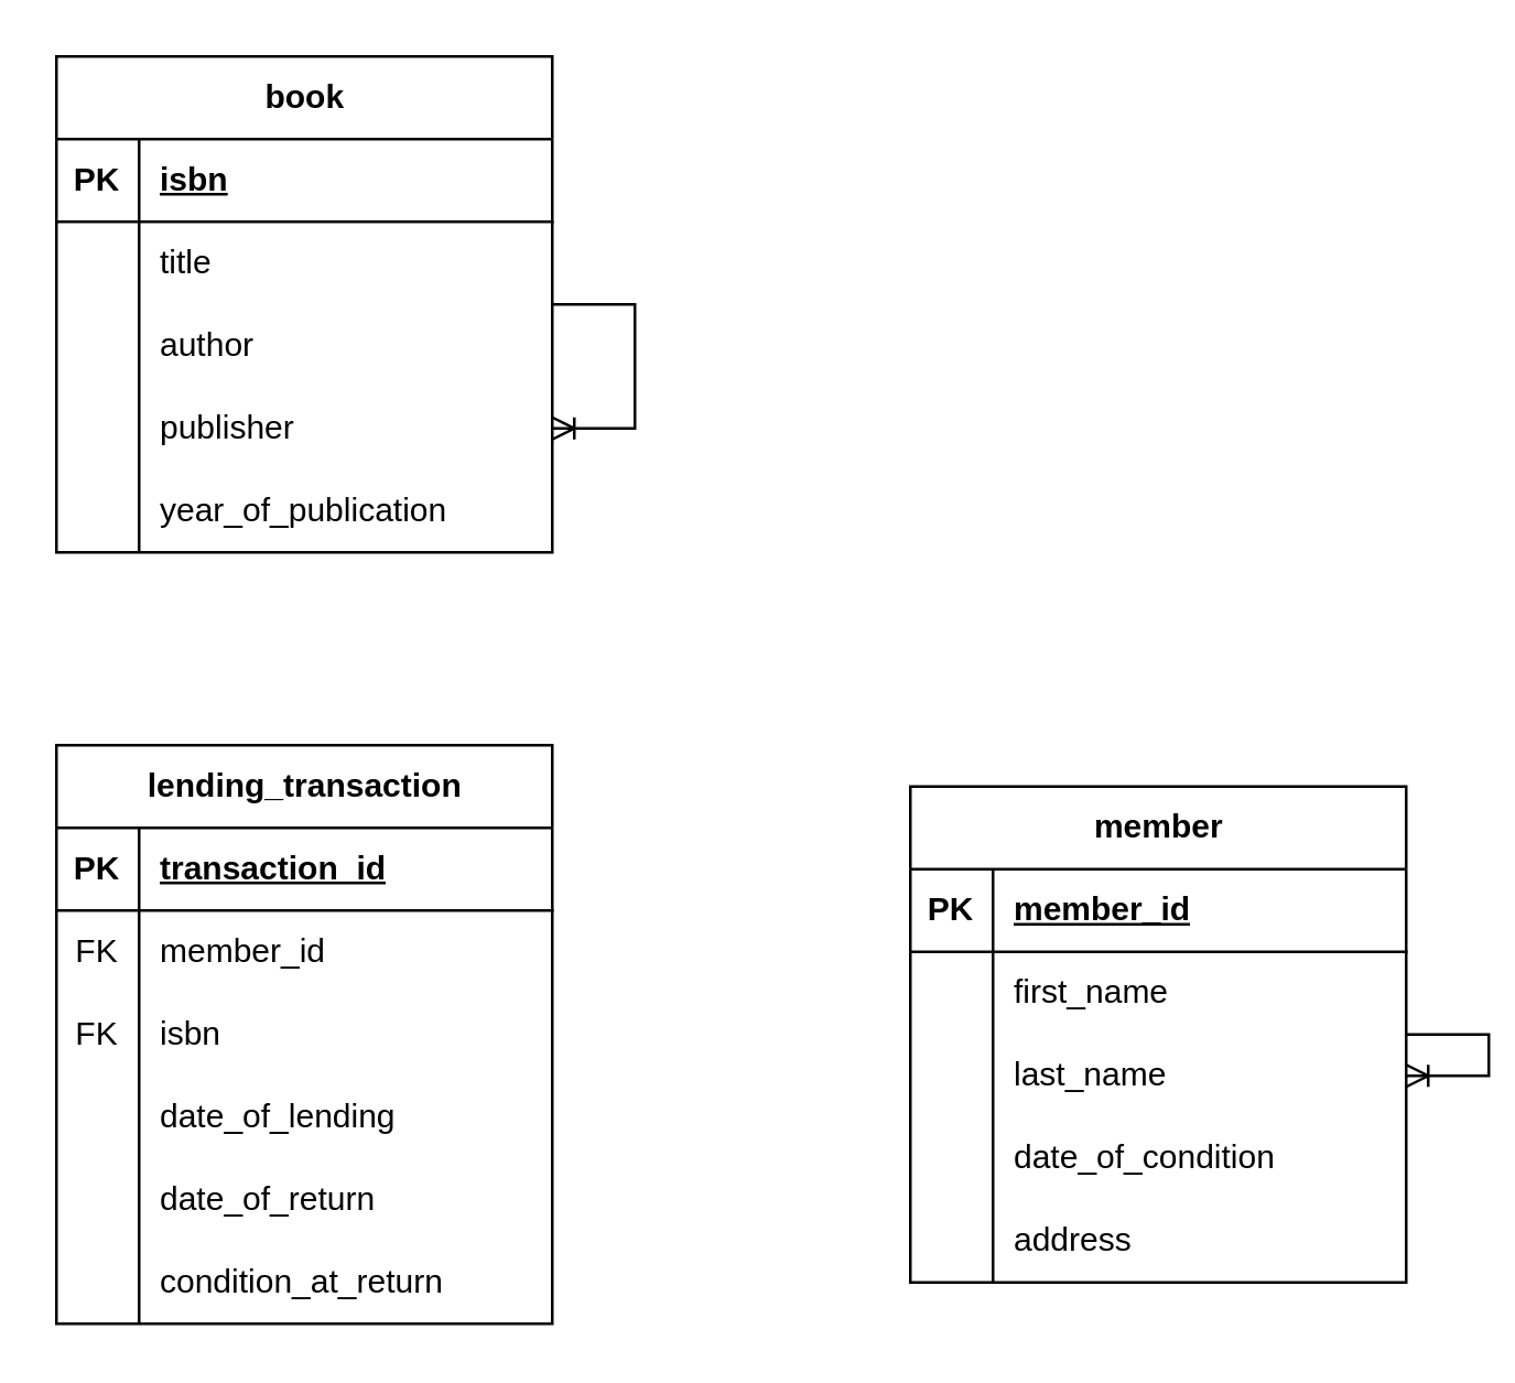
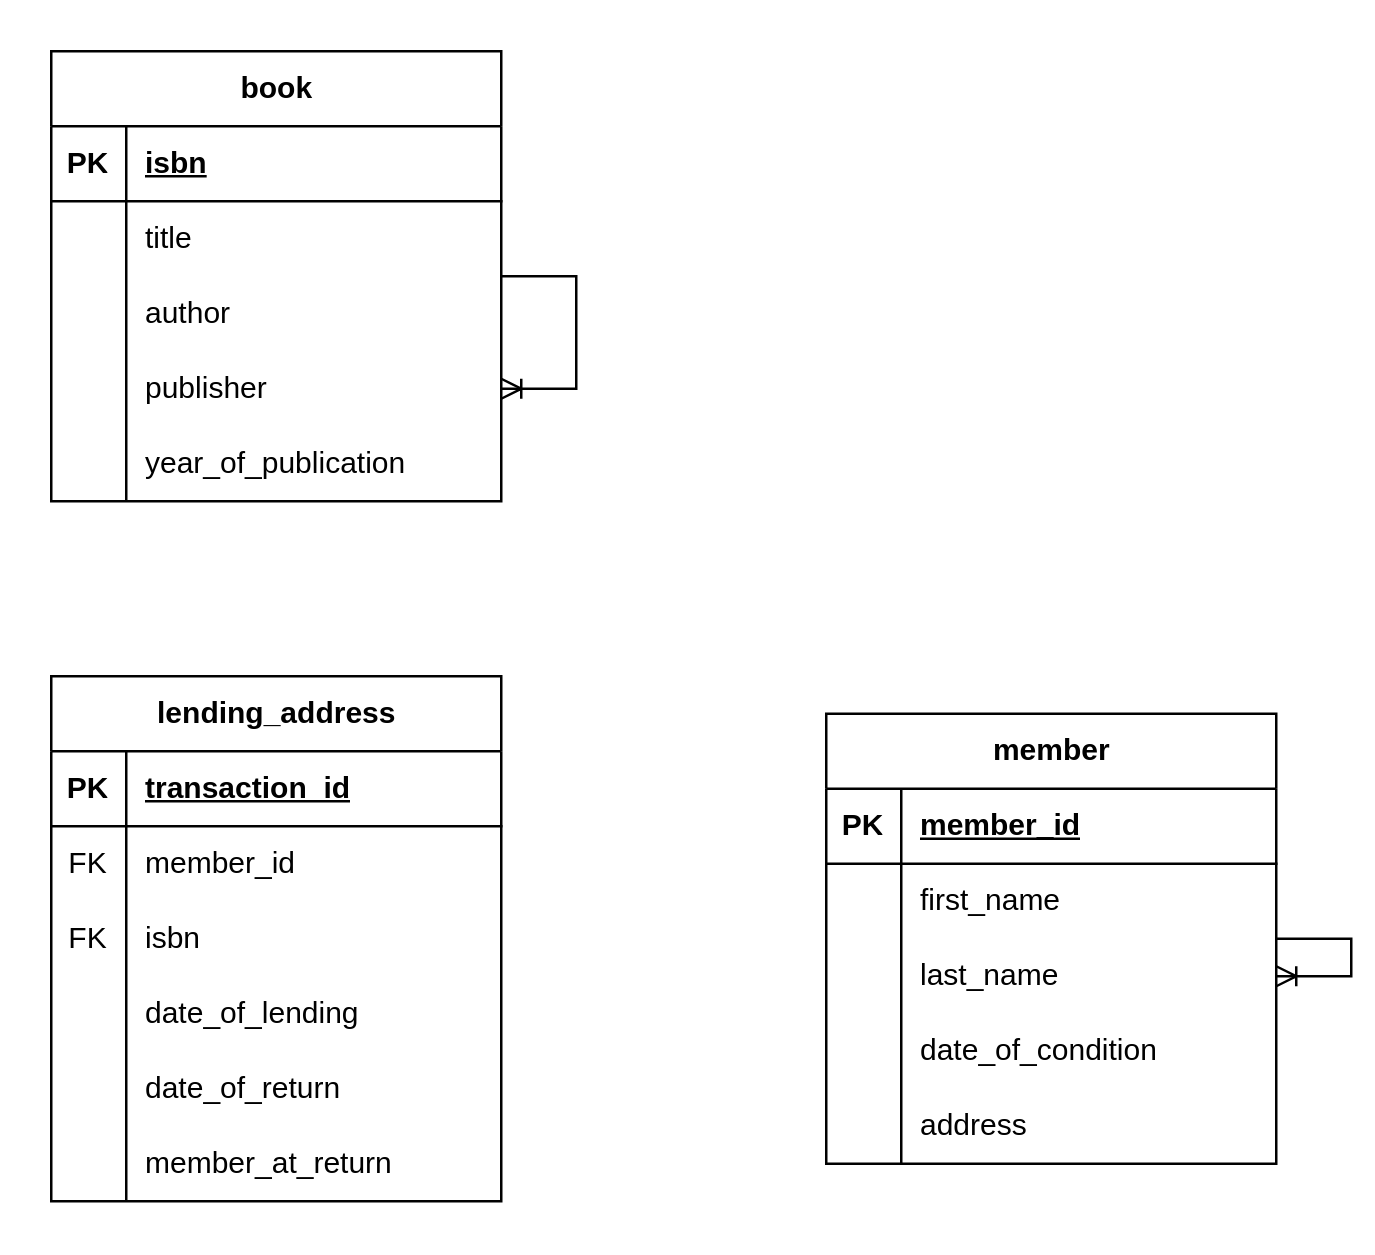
  <mxCell id="0" />
  <mxCell id="1" parent="0" />
  <mxCell id="2" value="book" style="shape=table;startSize=30;container=1;collapsible=1;childLayout=tableLayout;fixedRows=1;rowLines=0;fontStyle=1;align=center;resizeLast=1;html=1;" vertex="1" parent="1"><mxGeometry x="20" y="20" width="180" height="180" as="geometry" /></mxCell>
  <mxCell id="3" value="" style="shape=tableRow;horizontal=0;startSize=0;swimlaneHead=0;swimlaneBody=0;fillColor=none;collapsible=0;dropTarget=0;points=[[0,0.5],[1,0.5]];portConstraint=eastwest;top=0;left=0;right=0;bottom=1;" vertex="1" parent="2"><mxGeometry y="30" width="180" height="30" as="geometry" /></mxCell>
  <mxCell id="4" value="PK" style="shape=partialRectangle;connectable=0;fillColor=none;top=0;left=0;bottom=0;right=0;fontStyle=1;overflow=hidden;whiteSpace=wrap;html=1;" vertex="1" parent="3"><mxGeometry width="30" height="30" as="geometry"><mxRectangle width="30" height="30" as="alternateBounds" /></mxGeometry></mxCell>
  <mxCell id="5" value="isbn" style="shape=partialRectangle;connectable=0;fillColor=none;top=0;left=0;bottom=0;right=0;align=left;spacingLeft=6;fontStyle=5;overflow=hidden;whiteSpace=wrap;html=1;" vertex="1" parent="3"><mxGeometry x="30" width="150" height="30" as="geometry"><mxRectangle width="150" height="30" as="alternateBounds" /></mxGeometry></mxCell>
  <mxCell id="6" value="" style="shape=tableRow;horizontal=0;startSize=0;swimlaneHead=0;swimlaneBody=0;fillColor=none;collapsible=0;dropTarget=0;points=[[0,0.5],[1,0.5]];portConstraint=eastwest;top=0;left=0;right=0;bottom=0;" vertex="1" parent="2"><mxGeometry y="60" width="180" height="30" as="geometry" /></mxCell>
  <mxCell id="7" value="" style="shape=partialRectangle;connectable=0;fillColor=none;top=0;left=0;bottom=0;right=0;editable=1;overflow=hidden;whiteSpace=wrap;html=1;" vertex="1" parent="6"><mxGeometry width="30" height="30" as="geometry"><mxRectangle width="30" height="30" as="alternateBounds" /></mxGeometry></mxCell>
  <mxCell id="8" value="title" style="shape=partialRectangle;connectable=0;fillColor=none;top=0;left=0;bottom=0;right=0;align=left;spacingLeft=6;overflow=hidden;whiteSpace=wrap;html=1;" vertex="1" parent="6"><mxGeometry x="30" width="150" height="30" as="geometry"><mxRectangle width="150" height="30" as="alternateBounds" /></mxGeometry></mxCell>
  <mxCell id="9" value="" style="shape=tableRow;horizontal=0;startSize=0;swimlaneHead=0;swimlaneBody=0;fillColor=none;collapsible=0;dropTarget=0;points=[[0,0.5],[1,0.5]];portConstraint=eastwest;top=0;left=0;right=0;bottom=0;" vertex="1" parent="2"><mxGeometry y="90" width="180" height="30" as="geometry" /></mxCell>
  <mxCell id="10" value="" style="shape=partialRectangle;connectable=0;fillColor=none;top=0;left=0;bottom=0;right=0;editable=1;overflow=hidden;whiteSpace=wrap;html=1;" vertex="1" parent="9"><mxGeometry width="30" height="30" as="geometry"><mxRectangle width="30" height="30" as="alternateBounds" /></mxGeometry></mxCell>
  <mxCell id="11" value="author" style="shape=partialRectangle;connectable=0;fillColor=none;top=0;left=0;bottom=0;right=0;align=left;spacingLeft=6;overflow=hidden;whiteSpace=wrap;html=1;" vertex="1" parent="9"><mxGeometry x="30" width="150" height="30" as="geometry"><mxRectangle width="150" height="30" as="alternateBounds" /></mxGeometry></mxCell>
  <mxCell id="12" value="" style="shape=tableRow;horizontal=0;startSize=0;swimlaneHead=0;swimlaneBody=0;fillColor=none;collapsible=0;dropTarget=0;points=[[0,0.5],[1,0.5]];portConstraint=eastwest;top=0;left=0;right=0;bottom=0;" vertex="1" parent="2"><mxGeometry y="120" width="180" height="30" as="geometry" /></mxCell>
  <mxCell id="13" value="" style="shape=partialRectangle;connectable=0;fillColor=none;top=0;left=0;bottom=0;right=0;editable=1;overflow=hidden;whiteSpace=wrap;html=1;" vertex="1" parent="12"><mxGeometry width="30" height="30" as="geometry"><mxRectangle width="30" height="30" as="alternateBounds" /></mxGeometry></mxCell>
  <mxCell id="14" value="publisher" style="shape=partialRectangle;connectable=0;fillColor=none;top=0;left=0;bottom=0;right=0;align=left;spacingLeft=6;overflow=hidden;whiteSpace=wrap;html=1;" vertex="1" parent="12"><mxGeometry x="30" width="150" height="30" as="geometry"><mxRectangle width="150" height="30" as="alternateBounds" /></mxGeometry></mxCell>
  <mxCell id="15" value="" style="shape=tableRow;horizontal=0;startSize=0;swimlaneHead=0;swimlaneBody=0;fillColor=none;collapsible=0;dropTarget=0;points=[[0,0.5],[1,0.5]];portConstraint=eastwest;top=0;left=0;right=0;bottom=0;" vertex="1" parent="2"><mxGeometry y="150" width="180" height="30" as="geometry" /></mxCell>
  <mxCell id="16" value="" style="shape=partialRectangle;connectable=0;fillColor=none;top=0;left=0;bottom=0;right=0;editable=1;overflow=hidden;whiteSpace=wrap;html=1;" vertex="1" parent="15"><mxGeometry width="30" height="30" as="geometry"><mxRectangle width="30" height="30" as="alternateBounds" /></mxGeometry></mxCell>
  <mxCell id="17" value="year_of_publication" style="shape=partialRectangle;connectable=0;fillColor=none;top=0;left=0;bottom=0;right=0;align=left;spacingLeft=6;overflow=hidden;whiteSpace=wrap;html=1;" vertex="1" parent="15"><mxGeometry x="30" width="150" height="30" as="geometry"><mxRectangle width="150" height="30" as="alternateBounds" /></mxGeometry></mxCell>
  <mxCell id="18" value="member" style="shape=table;startSize=30;container=1;collapsible=1;childLayout=tableLayout;fixedRows=1;rowLines=0;fontStyle=1;align=center;resizeLast=1;html=1;" vertex="1" parent="1"><mxGeometry x="330" y="285" width="180" height="180" as="geometry" /></mxCell>
  <mxCell id="19" value="" style="shape=tableRow;horizontal=0;startSize=0;swimlaneHead=0;swimlaneBody=0;fillColor=none;collapsible=0;dropTarget=0;points=[[0,0.5],[1,0.5]];portConstraint=eastwest;top=0;left=0;right=0;bottom=1;" vertex="1" parent="18"><mxGeometry y="30" width="180" height="30" as="geometry" /></mxCell>
  <mxCell id="20" value="PK" style="shape=partialRectangle;connectable=0;fillColor=none;top=0;left=0;bottom=0;right=0;fontStyle=1;overflow=hidden;whiteSpace=wrap;html=1;" vertex="1" parent="19"><mxGeometry width="30" height="30" as="geometry"><mxRectangle width="30" height="30" as="alternateBounds" /></mxGeometry></mxCell>
  <mxCell id="21" value="member_id" style="shape=partialRectangle;connectable=0;fillColor=none;top=0;left=0;bottom=0;right=0;align=left;spacingLeft=6;fontStyle=5;overflow=hidden;whiteSpace=wrap;html=1;" vertex="1" parent="19"><mxGeometry x="30" width="150" height="30" as="geometry"><mxRectangle width="150" height="30" as="alternateBounds" /></mxGeometry></mxCell>
  <mxCell id="22" value="" style="shape=tableRow;horizontal=0;startSize=0;swimlaneHead=0;swimlaneBody=0;fillColor=none;collapsible=0;dropTarget=0;points=[[0,0.5],[1,0.5]];portConstraint=eastwest;top=0;left=0;right=0;bottom=0;" vertex="1" parent="18"><mxGeometry y="60" width="180" height="30" as="geometry" /></mxCell>
  <mxCell id="23" value="" style="shape=partialRectangle;connectable=0;fillColor=none;top=0;left=0;bottom=0;right=0;editable=1;overflow=hidden;whiteSpace=wrap;html=1;" vertex="1" parent="22"><mxGeometry width="30" height="30" as="geometry"><mxRectangle width="30" height="30" as="alternateBounds" /></mxGeometry></mxCell>
  <mxCell id="24" value="first_name" style="shape=partialRectangle;connectable=0;fillColor=none;top=0;left=0;bottom=0;right=0;align=left;spacingLeft=6;overflow=hidden;whiteSpace=wrap;html=1;" vertex="1" parent="22"><mxGeometry x="30" width="150" height="30" as="geometry"><mxRectangle width="150" height="30" as="alternateBounds" /></mxGeometry></mxCell>
  <mxCell id="25" value="" style="shape=tableRow;horizontal=0;startSize=0;swimlaneHead=0;swimlaneBody=0;fillColor=none;collapsible=0;dropTarget=0;points=[[0,0.5],[1,0.5]];portConstraint=eastwest;top=0;left=0;right=0;bottom=0;" vertex="1" parent="18"><mxGeometry y="90" width="180" height="30" as="geometry" /></mxCell>
  <mxCell id="26" value="" style="shape=partialRectangle;connectable=0;fillColor=none;top=0;left=0;bottom=0;right=0;editable=1;overflow=hidden;whiteSpace=wrap;html=1;" vertex="1" parent="25"><mxGeometry width="30" height="30" as="geometry"><mxRectangle width="30" height="30" as="alternateBounds" /></mxGeometry></mxCell>
  <mxCell id="27" value="last_name" style="shape=partialRectangle;connectable=0;fillColor=none;top=0;left=0;bottom=0;right=0;align=left;spacingLeft=6;overflow=hidden;whiteSpace=wrap;html=1;" vertex="1" parent="25"><mxGeometry x="30" width="150" height="30" as="geometry"><mxRectangle width="150" height="30" as="alternateBounds" /></mxGeometry></mxCell>
  <mxCell id="28" value="" style="shape=tableRow;horizontal=0;startSize=0;swimlaneHead=0;swimlaneBody=0;fillColor=none;collapsible=0;dropTarget=0;points=[[0,0.5],[1,0.5]];portConstraint=eastwest;top=0;left=0;right=0;bottom=0;" vertex="1" parent="18"><mxGeometry y="120" width="180" height="30" as="geometry" /></mxCell>
  <mxCell id="29" value="" style="shape=partialRectangle;connectable=0;fillColor=none;top=0;left=0;bottom=0;right=0;editable=1;overflow=hidden;whiteSpace=wrap;html=1;" vertex="1" parent="28"><mxGeometry width="30" height="30" as="geometry"><mxRectangle width="30" height="30" as="alternateBounds" /></mxGeometry></mxCell>
  <mxCell id="30" value="date_of_condition" style="shape=partialRectangle;connectable=0;fillColor=none;top=0;left=0;bottom=0;right=0;align=left;spacingLeft=6;overflow=hidden;whiteSpace=wrap;html=1;" vertex="1" parent="28"><mxGeometry x="30" width="150" height="30" as="geometry"><mxRectangle width="150" height="30" as="alternateBounds" /></mxGeometry></mxCell>
  <mxCell id="31" value="" style="shape=tableRow;horizontal=0;startSize=0;swimlaneHead=0;swimlaneBody=0;fillColor=none;collapsible=0;dropTarget=0;points=[[0,0.5],[1,0.5]];portConstraint=eastwest;top=0;left=0;right=0;bottom=0;" vertex="1" parent="18"><mxGeometry y="150" width="180" height="30" as="geometry" /></mxCell>
  <mxCell id="32" value="" style="shape=partialRectangle;connectable=0;fillColor=none;top=0;left=0;bottom=0;right=0;editable=1;overflow=hidden;whiteSpace=wrap;html=1;" vertex="1" parent="31"><mxGeometry width="30" height="30" as="geometry"><mxRectangle width="30" height="30" as="alternateBounds" /></mxGeometry></mxCell>
  <mxCell id="33" value="address" style="shape=partialRectangle;connectable=0;fillColor=none;top=0;left=0;bottom=0;right=0;align=left;spacingLeft=6;overflow=hidden;whiteSpace=wrap;html=1;" vertex="1" parent="31"><mxGeometry x="30" width="150" height="30" as="geometry"><mxRectangle width="150" height="30" as="alternateBounds" /></mxGeometry></mxCell>
- <mxCell id="34" value="lending_transaction" style="shape=table;startSize=30;container=1;collapsible=1;childLayout=tableLayout;fixedRows=1;rowLines=0;fontStyle=1;align=center;resizeLast=1;html=1;" vertex="1" parent="1"><mxGeometry x="20" y="270" width="180" height="210" as="geometry" /></mxCell>
+ <mxCell id="34" value="lending_address" style="shape=table;startSize=30;container=1;collapsible=1;childLayout=tableLayout;fixedRows=1;rowLines=0;fontStyle=1;align=center;resizeLast=1;html=1;" vertex="1" parent="1"><mxGeometry x="20" y="270" width="180" height="210" as="geometry" /></mxCell>
  <mxCell id="35" value="" style="shape=tableRow;horizontal=0;startSize=0;swimlaneHead=0;swimlaneBody=0;fillColor=none;collapsible=0;dropTarget=0;points=[[0,0.5],[1,0.5]];portConstraint=eastwest;top=0;left=0;right=0;bottom=1;" vertex="1" parent="34"><mxGeometry y="30" width="180" height="30" as="geometry" /></mxCell>
  <mxCell id="36" value="PK" style="shape=partialRectangle;connectable=0;fillColor=none;top=0;left=0;bottom=0;right=0;fontStyle=1;overflow=hidden;whiteSpace=wrap;html=1;" vertex="1" parent="35"><mxGeometry width="30" height="30" as="geometry"><mxRectangle width="30" height="30" as="alternateBounds" /></mxGeometry></mxCell>
  <mxCell id="37" value="transaction_id" style="shape=partialRectangle;connectable=0;fillColor=none;top=0;left=0;bottom=0;right=0;align=left;spacingLeft=6;fontStyle=5;overflow=hidden;whiteSpace=wrap;html=1;" vertex="1" parent="35"><mxGeometry x="30" width="150" height="30" as="geometry"><mxRectangle width="150" height="30" as="alternateBounds" /></mxGeometry></mxCell>
  <mxCell id="38" value="" style="shape=tableRow;horizontal=0;startSize=0;swimlaneHead=0;swimlaneBody=0;fillColor=none;collapsible=0;dropTarget=0;points=[[0,0.5],[1,0.5]];portConstraint=eastwest;top=0;left=0;right=0;bottom=0;" vertex="1" parent="34"><mxGeometry y="60" width="180" height="30" as="geometry" /></mxCell>
  <mxCell id="39" value="FK" style="shape=partialRectangle;connectable=0;fillColor=none;top=0;left=0;bottom=0;right=0;fontStyle=0;overflow=hidden;whiteSpace=wrap;html=1;" vertex="1" parent="38"><mxGeometry width="30" height="30" as="geometry"><mxRectangle width="30" height="30" as="alternateBounds" /></mxGeometry></mxCell>
  <mxCell id="40" value="member_id" style="shape=partialRectangle;connectable=0;fillColor=none;top=0;left=0;bottom=0;right=0;align=left;spacingLeft=6;fontStyle=0;overflow=hidden;whiteSpace=wrap;html=1;" vertex="1" parent="38"><mxGeometry x="30" width="150" height="30" as="geometry"><mxRectangle width="150" height="30" as="alternateBounds" /></mxGeometry></mxCell>
  <mxCell id="41" value="" style="shape=tableRow;horizontal=0;startSize=0;swimlaneHead=0;swimlaneBody=0;fillColor=none;collapsible=0;dropTarget=0;points=[[0,0.5],[1,0.5]];portConstraint=eastwest;top=0;left=0;right=0;bottom=0;" vertex="1" parent="34"><mxGeometry y="90" width="180" height="30" as="geometry" /></mxCell>
  <mxCell id="42" value="FK" style="shape=partialRectangle;connectable=0;fillColor=none;top=0;left=0;bottom=0;right=0;fontStyle=0;overflow=hidden;whiteSpace=wrap;html=1;" vertex="1" parent="41"><mxGeometry width="30" height="30" as="geometry"><mxRectangle width="30" height="30" as="alternateBounds" /></mxGeometry></mxCell>
  <mxCell id="43" value="isbn" style="shape=partialRectangle;connectable=0;fillColor=none;top=0;left=0;bottom=0;right=0;align=left;spacingLeft=6;fontStyle=0;overflow=hidden;whiteSpace=wrap;html=1;" vertex="1" parent="41"><mxGeometry x="30" width="150" height="30" as="geometry"><mxRectangle width="150" height="30" as="alternateBounds" /></mxGeometry></mxCell>
  <mxCell id="44" value="" style="shape=tableRow;horizontal=0;startSize=0;swimlaneHead=0;swimlaneBody=0;fillColor=none;collapsible=0;dropTarget=0;points=[[0,0.5],[1,0.5]];portConstraint=eastwest;top=0;left=0;right=0;bottom=0;" vertex="1" parent="34"><mxGeometry y="120" width="180" height="30" as="geometry" /></mxCell>
  <mxCell id="45" value="" style="shape=partialRectangle;connectable=0;fillColor=none;top=0;left=0;bottom=0;right=0;editable=1;overflow=hidden;whiteSpace=wrap;html=1;" vertex="1" parent="44"><mxGeometry width="30" height="30" as="geometry"><mxRectangle width="30" height="30" as="alternateBounds" /></mxGeometry></mxCell>
  <mxCell id="46" value="date_of_lending" style="shape=partialRectangle;connectable=0;fillColor=none;top=0;left=0;bottom=0;right=0;align=left;spacingLeft=6;overflow=hidden;whiteSpace=wrap;html=1;" vertex="1" parent="44"><mxGeometry x="30" width="150" height="30" as="geometry"><mxRectangle width="150" height="30" as="alternateBounds" /></mxGeometry></mxCell>
  <mxCell id="47" value="" style="shape=tableRow;horizontal=0;startSize=0;swimlaneHead=0;swimlaneBody=0;fillColor=none;collapsible=0;dropTarget=0;points=[[0,0.5],[1,0.5]];portConstraint=eastwest;top=0;left=0;right=0;bottom=0;" vertex="1" parent="34"><mxGeometry y="150" width="180" height="30" as="geometry" /></mxCell>
  <mxCell id="48" value="" style="shape=partialRectangle;connectable=0;fillColor=none;top=0;left=0;bottom=0;right=0;editable=1;overflow=hidden;whiteSpace=wrap;html=1;" vertex="1" parent="47"><mxGeometry width="30" height="30" as="geometry"><mxRectangle width="30" height="30" as="alternateBounds" /></mxGeometry></mxCell>
  <mxCell id="49" value="date_of_return" style="shape=partialRectangle;connectable=0;fillColor=none;top=0;left=0;bottom=0;right=0;align=left;spacingLeft=6;overflow=hidden;whiteSpace=wrap;html=1;" vertex="1" parent="47"><mxGeometry x="30" width="150" height="30" as="geometry"><mxRectangle width="150" height="30" as="alternateBounds" /></mxGeometry></mxCell>
  <mxCell id="50" value="" style="shape=tableRow;horizontal=0;startSize=0;swimlaneHead=0;swimlaneBody=0;fillColor=none;collapsible=0;dropTarget=0;points=[[0,0.5],[1,0.5]];portConstraint=eastwest;top=0;left=0;right=0;bottom=0;" vertex="1" parent="34"><mxGeometry y="180" width="180" height="30" as="geometry" /></mxCell>
  <mxCell id="51" value="" style="shape=partialRectangle;connectable=0;fillColor=none;top=0;left=0;bottom=0;right=0;editable=1;overflow=hidden;whiteSpace=wrap;html=1;" vertex="1" parent="50"><mxGeometry width="30" height="30" as="geometry"><mxRectangle width="30" height="30" as="alternateBounds" /></mxGeometry></mxCell>
- <mxCell id="52" value="condition_at_return" style="shape=partialRectangle;connectable=0;fillColor=none;top=0;left=0;bottom=0;right=0;align=left;spacingLeft=6;overflow=hidden;whiteSpace=wrap;html=1;" vertex="1" parent="50"><mxGeometry x="30" width="150" height="30" as="geometry"><mxRectangle width="150" height="30" as="alternateBounds" /></mxGeometry></mxCell>
+ <mxCell id="52" value="member_at_return" style="shape=partialRectangle;connectable=0;fillColor=none;top=0;left=0;bottom=0;right=0;align=left;spacingLeft=6;overflow=hidden;whiteSpace=wrap;html=1;" vertex="1" parent="50"><mxGeometry x="30" width="150" height="30" as="geometry"><mxRectangle width="150" height="30" as="alternateBounds" /></mxGeometry></mxCell>
  <mxCell id="53" value="" style="edgeStyle=entityRelationEdgeStyle;fontSize=12;html=1;endArrow=ERoneToMany;rounded=0;" edge="1" parent="1" source="18" target="27"><mxGeometry width="100" height="100" relative="1" as="geometry"><mxPoint x="290" y="360" as="sourcePoint" /><mxPoint x="390" y="260" as="targetPoint" /></mxGeometry></mxCell>
  <mxCell id="54" value="" style="edgeStyle=entityRelationEdgeStyle;fontSize=12;html=1;endArrow=ERoneToMany;rounded=0;" edge="1" parent="1" source="2" target="14"><mxGeometry width="100" height="100" relative="1" as="geometry"><mxPoint x="290" y="360" as="sourcePoint" /><mxPoint x="390" y="260" as="targetPoint" /></mxGeometry></mxCell>
